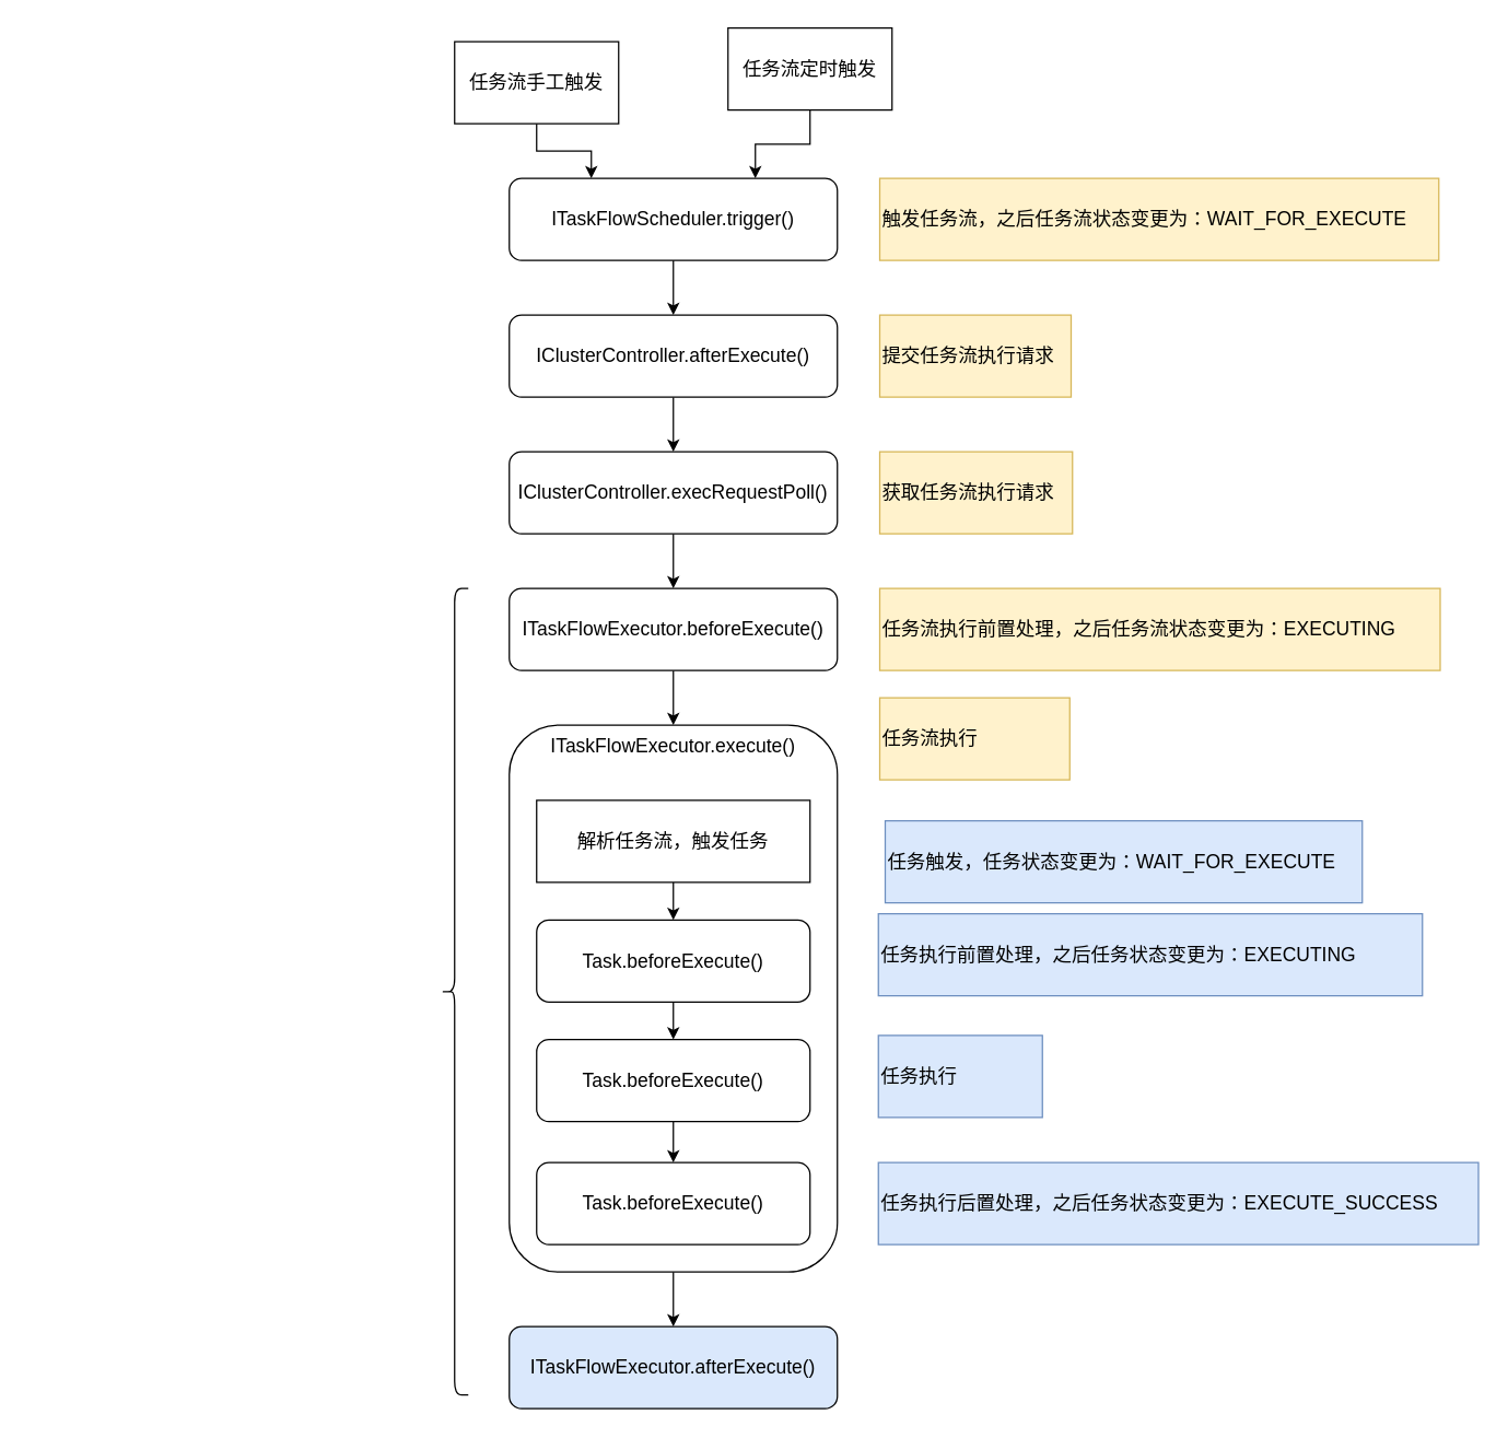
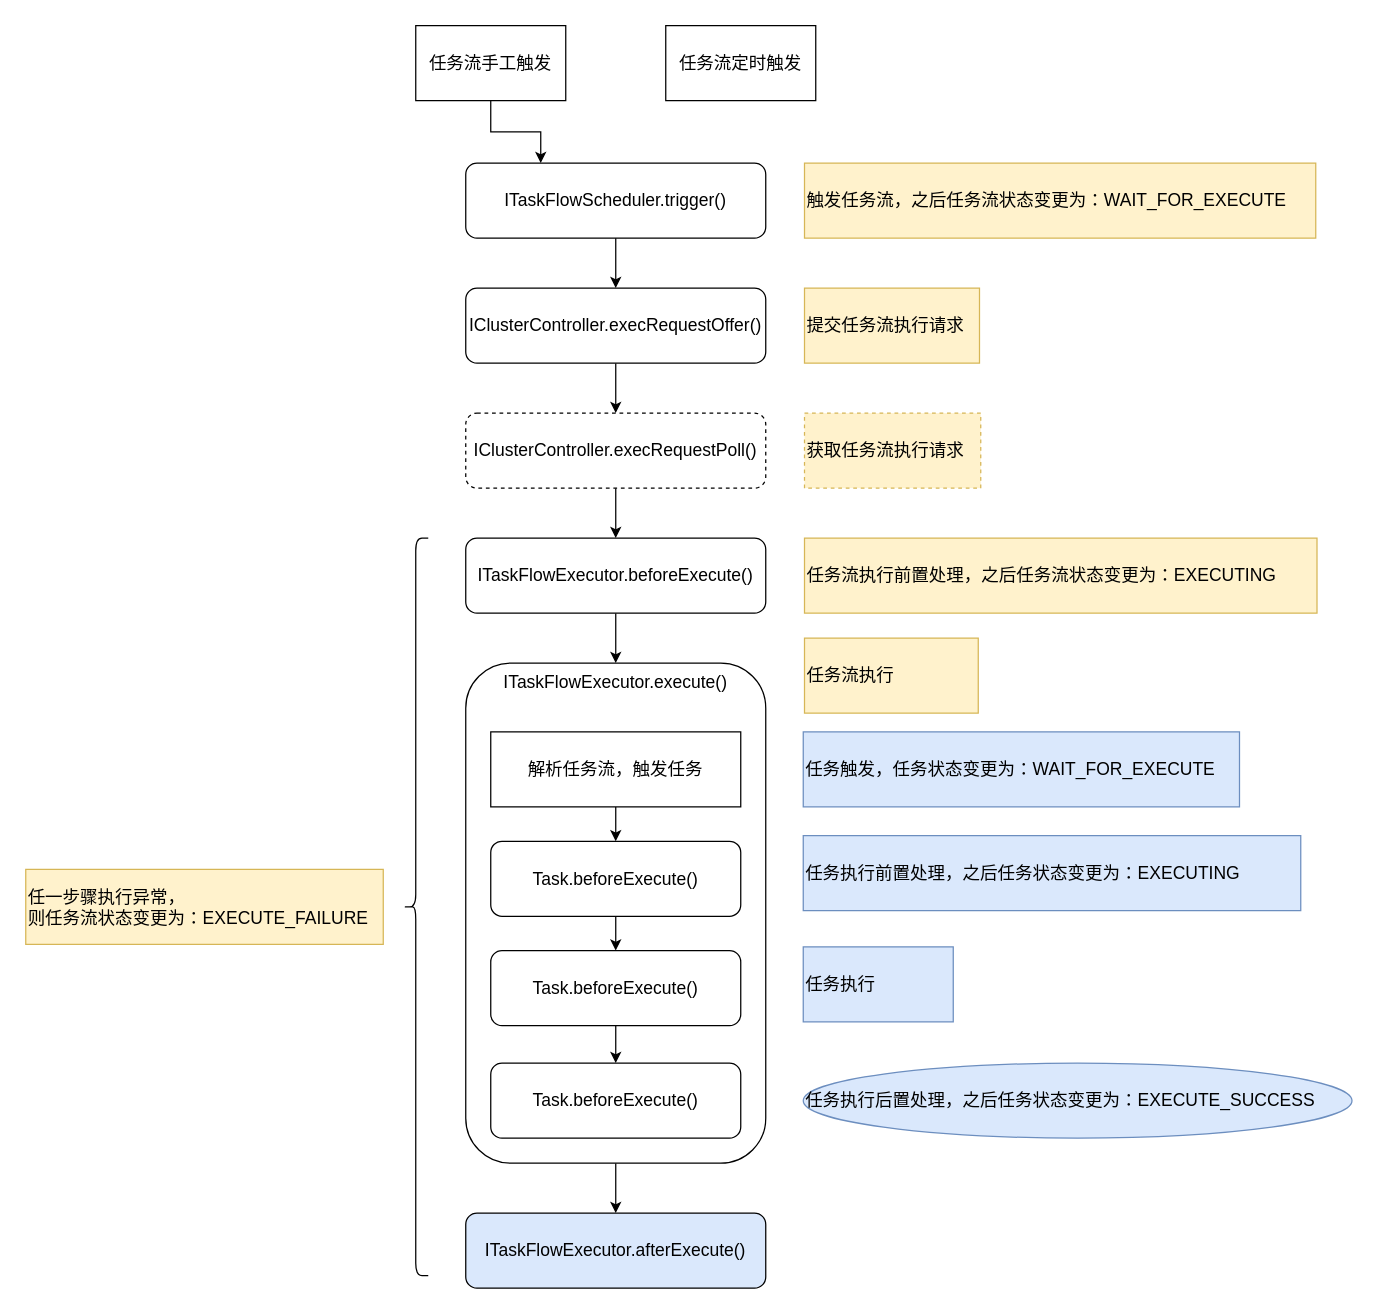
  <mxCell id="0" />
  <mxCell id="1" parent="0" />
  <mxCell id="2" value="ITaskFlowScheduler.trigger()" style="rounded=1;whiteSpace=wrap;html=1;fontSize=14;spacingRight=0;" parent="1" vertex="1"><mxGeometry x="372" y="130" width="240" height="60" as="geometry" /></mxCell>
- <mxCell id="3" style="edgeStyle=orthogonalEdgeStyle;rounded=0;orthogonalLoop=1;jettySize=auto;html=1;exitX=0.5;exitY=1;exitDx=0;exitDy=0;entryX=0.75;entryY=0;entryDx=0;entryDy=0;fontSize=14;spacingRight=0;" parent="1" source="4" target="2" edge="1"><mxGeometry relative="1" as="geometry" /></mxCell>
  <mxCell id="4" value="任务流定时触发" style="rounded=0;whiteSpace=wrap;html=1;fontSize=14;spacingRight=0;" parent="1" vertex="1"><mxGeometry x="532" y="20" width="120" height="60" as="geometry" /></mxCell>
  <mxCell id="5" style="edgeStyle=orthogonalEdgeStyle;rounded=0;orthogonalLoop=1;jettySize=auto;html=1;exitX=0.5;exitY=1;exitDx=0;exitDy=0;entryX=0.25;entryY=0;entryDx=0;entryDy=0;fontSize=14;spacingRight=0;" parent="1" source="6" target="2" edge="1"><mxGeometry relative="1" as="geometry" /></mxCell>
- <mxCell id="6" value="任务流手工触发" style="rounded=0;whiteSpace=wrap;html=1;fontSize=14;spacingRight=0;" parent="1" vertex="1"><mxGeometry x="332" y="30" width="120" height="60" as="geometry" /></mxCell>
+ <mxCell id="6" value="任务流手工触发" style="rounded=0;whiteSpace=wrap;html=1;fontSize=14;spacingRight=0;" parent="1" vertex="1"><mxGeometry x="332" y="20" width="120" height="60" as="geometry" /></mxCell>
  <mxCell id="7" value="" style="edgeStyle=orthogonalEdgeStyle;rounded=0;orthogonalLoop=1;jettySize=auto;html=1;exitX=0.5;exitY=1;exitDx=0;exitDy=0;fontSize=14;spacingRight=0;" parent="1" source="2" target="9" edge="1"><mxGeometry relative="1" as="geometry"><mxPoint x="492" y="290" as="sourcePoint" /></mxGeometry></mxCell>
  <mxCell id="8" value="" style="edgeStyle=orthogonalEdgeStyle;rounded=0;orthogonalLoop=1;jettySize=auto;html=1;fontSize=14;spacingRight=0;" parent="1" source="9" target="11" edge="1"><mxGeometry relative="1" as="geometry" /></mxCell>
- <mxCell id="9" value="IClusterController.afterExecute()" style="rounded=1;whiteSpace=wrap;html=1;fontSize=14;spacingRight=0;" parent="1" vertex="1"><mxGeometry x="372" y="230" width="240" height="60" as="geometry" /></mxCell>
+ <mxCell id="9" value="IClusterController.execRequestOffer()" style="rounded=1;whiteSpace=wrap;html=1;fontSize=14;spacingRight=0;" parent="1" vertex="1"><mxGeometry x="372" y="230" width="240" height="60" as="geometry" /></mxCell>
  <mxCell id="10" value="" style="edgeStyle=orthogonalEdgeStyle;rounded=0;orthogonalLoop=1;jettySize=auto;html=1;fontSize=14;spacingRight=0;" parent="1" source="11" target="13" edge="1"><mxGeometry relative="1" as="geometry" /></mxCell>
- <mxCell id="11" value="IClusterController.execRequestPoll()" style="rounded=1;whiteSpace=wrap;html=1;fontSize=14;spacingRight=0;" parent="1" vertex="1"><mxGeometry x="372" y="330" width="240" height="60" as="geometry" /></mxCell>
+ <mxCell id="11" value="IClusterController.execRequestPoll()" style="rounded=1;whiteSpace=wrap;html=1;fontSize=14;spacingRight=0;dashed=1;" parent="1" vertex="1"><mxGeometry x="372" y="330" width="240" height="60" as="geometry" /></mxCell>
  <mxCell id="12" value="" style="edgeStyle=orthogonalEdgeStyle;rounded=0;orthogonalLoop=1;jettySize=auto;html=1;fontSize=14;spacingRight=0;" parent="1" source="13" target="15" edge="1"><mxGeometry relative="1" as="geometry" /></mxCell>
  <mxCell id="13" value="ITaskFlowExecutor.beforeExecute()" style="rounded=1;whiteSpace=wrap;html=1;fontSize=14;spacingRight=0;" parent="1" vertex="1"><mxGeometry x="372" y="430" width="240" height="60" as="geometry" /></mxCell>
  <mxCell id="14" value="" style="edgeStyle=orthogonalEdgeStyle;rounded=0;orthogonalLoop=1;jettySize=auto;html=1;fontSize=14;spacingRight=0;" parent="1" source="15" target="16" edge="1"><mxGeometry relative="1" as="geometry" /></mxCell>
  <mxCell id="15" value="ITaskFlowExecutor.execute()" style="rounded=1;whiteSpace=wrap;html=1;verticalAlign=top;fontSize=14;spacingRight=0;" parent="1" vertex="1"><mxGeometry x="372" y="530" width="240" height="400" as="geometry" /></mxCell>
  <mxCell id="16" value="ITaskFlowExecutor.afterExecute()" style="rounded=1;whiteSpace=wrap;html=1;fontSize=14;spacingRight=0;fillColor=#dae8fc;" parent="1" vertex="1"><mxGeometry x="372" y="970" width="240" height="60" as="geometry" /></mxCell>
  <mxCell id="17" value="提交任务流执行请求" style="rounded=0;whiteSpace=wrap;html=1;fillColor=#fff2cc;strokeColor=#d6b656;fontSize=14;spacingRight=0;align=left;" parent="1" vertex="1"><mxGeometry x="643" y="230" width="140" height="60" as="geometry" /></mxCell>
- <mxCell id="18" value="获取任务流执行请求" style="rounded=0;whiteSpace=wrap;html=1;fillColor=#fff2cc;strokeColor=#d6b656;fontSize=14;spacingRight=0;align=left;" parent="1" vertex="1"><mxGeometry x="643" y="330" width="141" height="60" as="geometry" /></mxCell>
+ <mxCell id="18" value="获取任务流执行请求" style="rounded=0;whiteSpace=wrap;html=1;fillColor=#fff2cc;strokeColor=#d6b656;fontSize=14;spacingRight=0;align=left;dashed=1;" parent="1" vertex="1"><mxGeometry x="643" y="330" width="141" height="60" as="geometry" /></mxCell>
  <mxCell id="19" value="触发任务流，之后任务流状态变更为：WAIT_FOR_EXECUTE" style="rounded=0;whiteSpace=wrap;html=1;fillColor=#fff2cc;strokeColor=#d6b656;fontSize=14;spacingRight=0;align=left;" parent="1" vertex="1"><mxGeometry x="643" y="130" width="409" height="60" as="geometry" /></mxCell>
  <mxCell id="20" value="任务流执行前置处理，之后任务流状态变更为：EXECUTING" style="rounded=0;whiteSpace=wrap;html=1;fillColor=#fff2cc;strokeColor=#d6b656;fontSize=14;spacingRight=0;align=left;" parent="1" vertex="1"><mxGeometry x="643" y="430" width="410" height="60" as="geometry" /></mxCell>
  <mxCell id="21" value="任务流执行" style="rounded=0;whiteSpace=wrap;html=1;fillColor=#fff2cc;strokeColor=#d6b656;fontSize=14;spacingRight=0;align=left;" parent="1" vertex="1"><mxGeometry x="643" y="510" width="139" height="60" as="geometry" /></mxCell>
  <mxCell id="22" value="" style="shape=curlyBracket;whiteSpace=wrap;html=1;rounded=1;fontSize=14;spacingRight=0;" parent="1" vertex="1"><mxGeometry x="322" y="430" width="20" height="590" as="geometry" /></mxCell>
- <mxCell id="24" value="任务触发，任务状态变更为：WAIT_FOR_EXECUTE" style="rounded=0;whiteSpace=wrap;html=1;fillColor=#dae8fc;strokeColor=#6c8ebf;fontSize=14;spacingRight=0;align=left;" parent="1" vertex="1"><mxGeometry x="647" y="600" width="349" height="60" as="geometry" /></mxCell>
+ <mxCell id="23" value="任一步骤执行异常，&lt;br&gt;则任务流状态变更为：EXECUTE_FAILURE" style="rounded=0;whiteSpace=wrap;html=1;fillColor=#fff2cc;strokeColor=#d6b656;fontSize=14;spacingRight=0;align=left;" parent="1" vertex="1"><mxGeometry x="20" y="695" width="286" height="60" as="geometry" /></mxCell>
+ <mxCell id="24" value="任务触发，任务状态变更为：WAIT_FOR_EXECUTE" style="rounded=0;whiteSpace=wrap;html=1;fillColor=#dae8fc;strokeColor=#6c8ebf;fontSize=14;spacingRight=0;align=left;" parent="1" vertex="1"><mxGeometry x="642" y="585" width="349" height="60" as="geometry" /></mxCell>
  <mxCell id="25" value="" style="edgeStyle=orthogonalEdgeStyle;rounded=0;orthogonalLoop=1;jettySize=auto;html=1;fontSize=14;spacingRight=0;" parent="1" source="26" target="28" edge="1"><mxGeometry relative="1" as="geometry" /></mxCell>
  <mxCell id="26" value="Task.beforeExecute()" style="rounded=1;whiteSpace=wrap;html=1;fontSize=14;spacingRight=0;" parent="1" vertex="1"><mxGeometry x="392" y="672.5" width="200" height="60" as="geometry" /></mxCell>
  <mxCell id="27" value="" style="edgeStyle=orthogonalEdgeStyle;rounded=0;orthogonalLoop=1;jettySize=auto;html=1;fontSize=14;spacingRight=0;" parent="1" source="28" target="29" edge="1"><mxGeometry relative="1" as="geometry" /></mxCell>
  <mxCell id="28" value="Task.beforeExecute()" style="rounded=1;whiteSpace=wrap;html=1;fontSize=14;spacingRight=0;" parent="1" vertex="1"><mxGeometry x="392" y="760" width="200" height="60" as="geometry" /></mxCell>
  <mxCell id="29" value="Task.beforeExecute()" style="rounded=1;whiteSpace=wrap;html=1;fontSize=14;spacingRight=0;" parent="1" vertex="1"><mxGeometry x="392" y="850" width="200" height="60" as="geometry" /></mxCell>
  <mxCell id="30" value="任务执行前置处理，之后任务状态变更为：EXECUTING" style="rounded=0;whiteSpace=wrap;html=1;fillColor=#dae8fc;strokeColor=#6c8ebf;fontSize=14;spacingRight=0;align=left;" parent="1" vertex="1"><mxGeometry x="642" y="668" width="398" height="60" as="geometry" /></mxCell>
  <mxCell id="31" value="任务执行" style="rounded=0;whiteSpace=wrap;html=1;fillColor=#dae8fc;strokeColor=#6c8ebf;fontSize=14;spacingRight=0;align=left;" parent="1" vertex="1"><mxGeometry x="642" y="757" width="120" height="60" as="geometry" /></mxCell>
- <mxCell id="32" value="任务执行后置处理，之后任务状态变更为：EXECUTE_SUCCESS" style="rounded=0;whiteSpace=wrap;html=1;fillColor=#dae8fc;strokeColor=#6c8ebf;fontSize=14;spacingRight=0;align=left;" parent="1" vertex="1"><mxGeometry x="642" y="850" width="439" height="60" as="geometry" /></mxCell>
+ <mxCell id="32" value="任务执行后置处理，之后任务状态变更为：EXECUTE_SUCCESS" style="ellipse;whiteSpace=wrap;html=1;fillColor=#dae8fc;strokeColor=#6c8ebf;fontSize=14;spacingRight=0;align=left;" parent="1" vertex="1"><mxGeometry x="642" y="850" width="439" height="60" as="geometry" /></mxCell>
  <mxCell id="33" style="edgeStyle=orthogonalEdgeStyle;rounded=0;orthogonalLoop=1;jettySize=auto;html=1;exitX=0.5;exitY=1;exitDx=0;exitDy=0;fontSize=14;spacingRight=0;" parent="1" source="34" target="26" edge="1"><mxGeometry relative="1" as="geometry" /></mxCell>
  <mxCell id="34" value="解析任务流，触发任务" style="rounded=0;whiteSpace=wrap;html=1;fontSize=14;spacingRight=0;" parent="1" vertex="1"><mxGeometry x="392" y="585" width="200" height="60" as="geometry" /></mxCell>
